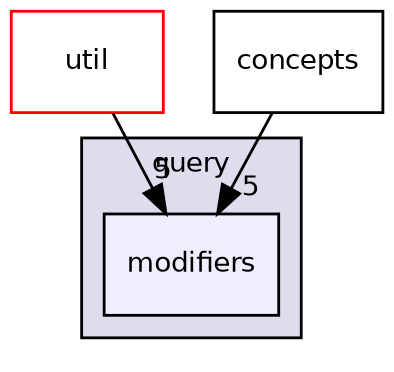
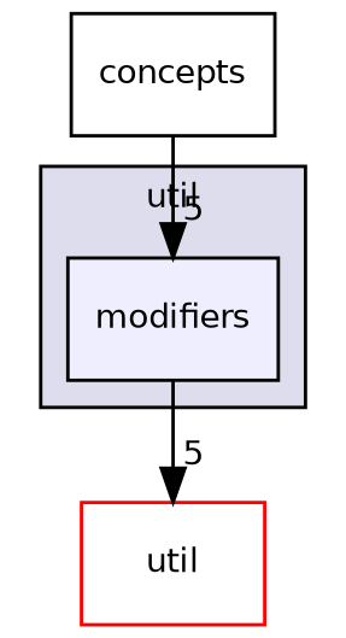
  digraph {
    compound=true
    node [fontname=Helvetica fontsize=10 shape=box style=filled]
    edge [headlabel=5 labeldistance=1.5 labelfontname=Helvetica labelfontsize=10]
    n1 [fillcolor="#eeeeff" label=modifiers pencolor=black]
    n2 [color=red fillcolor=white label=util]
    n3 [label=concepts style=""]
    subgraph cluster_1 {
      bgcolor="#ddddee"
      fontname=Helvetica
      fontsize=10
-     label=query
+     label=util
      pencolor=black
      n1
    }
-   n2 -> n1
+   n1 -> n2
    n3 -> n1
  }
